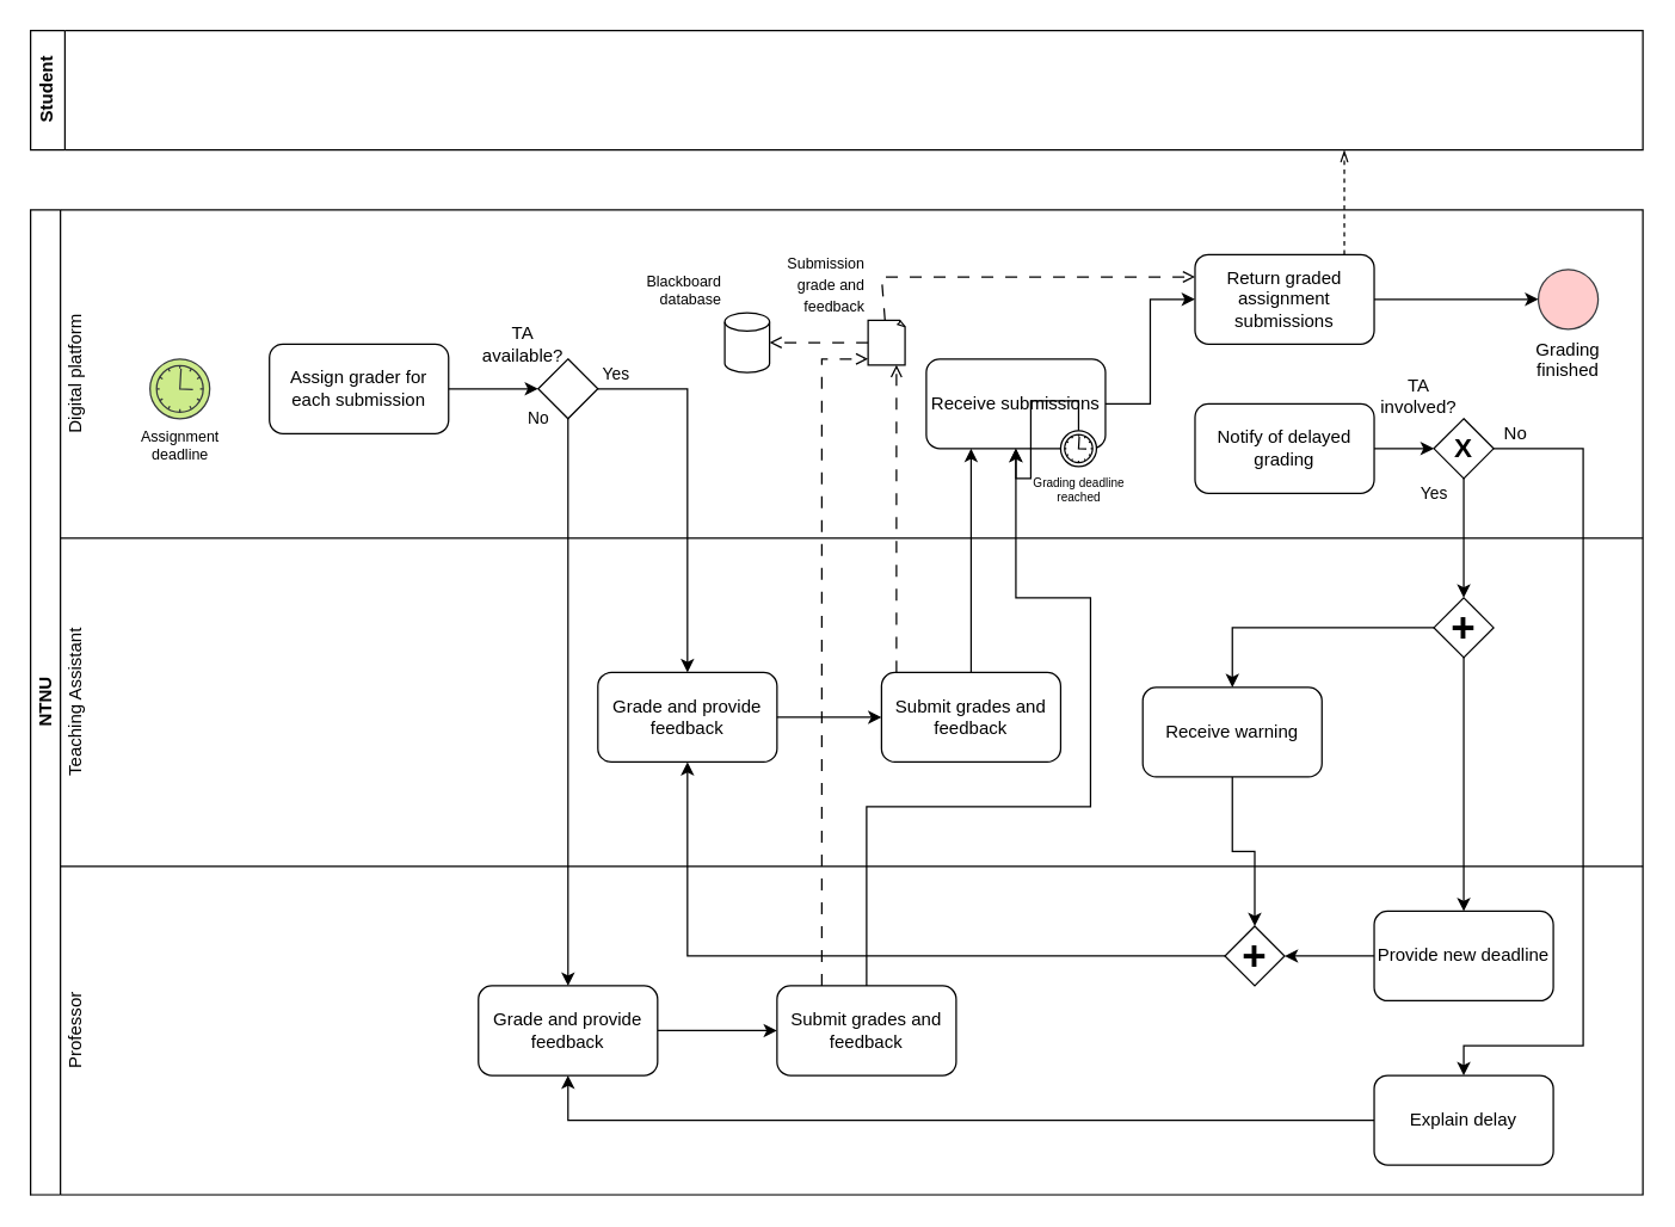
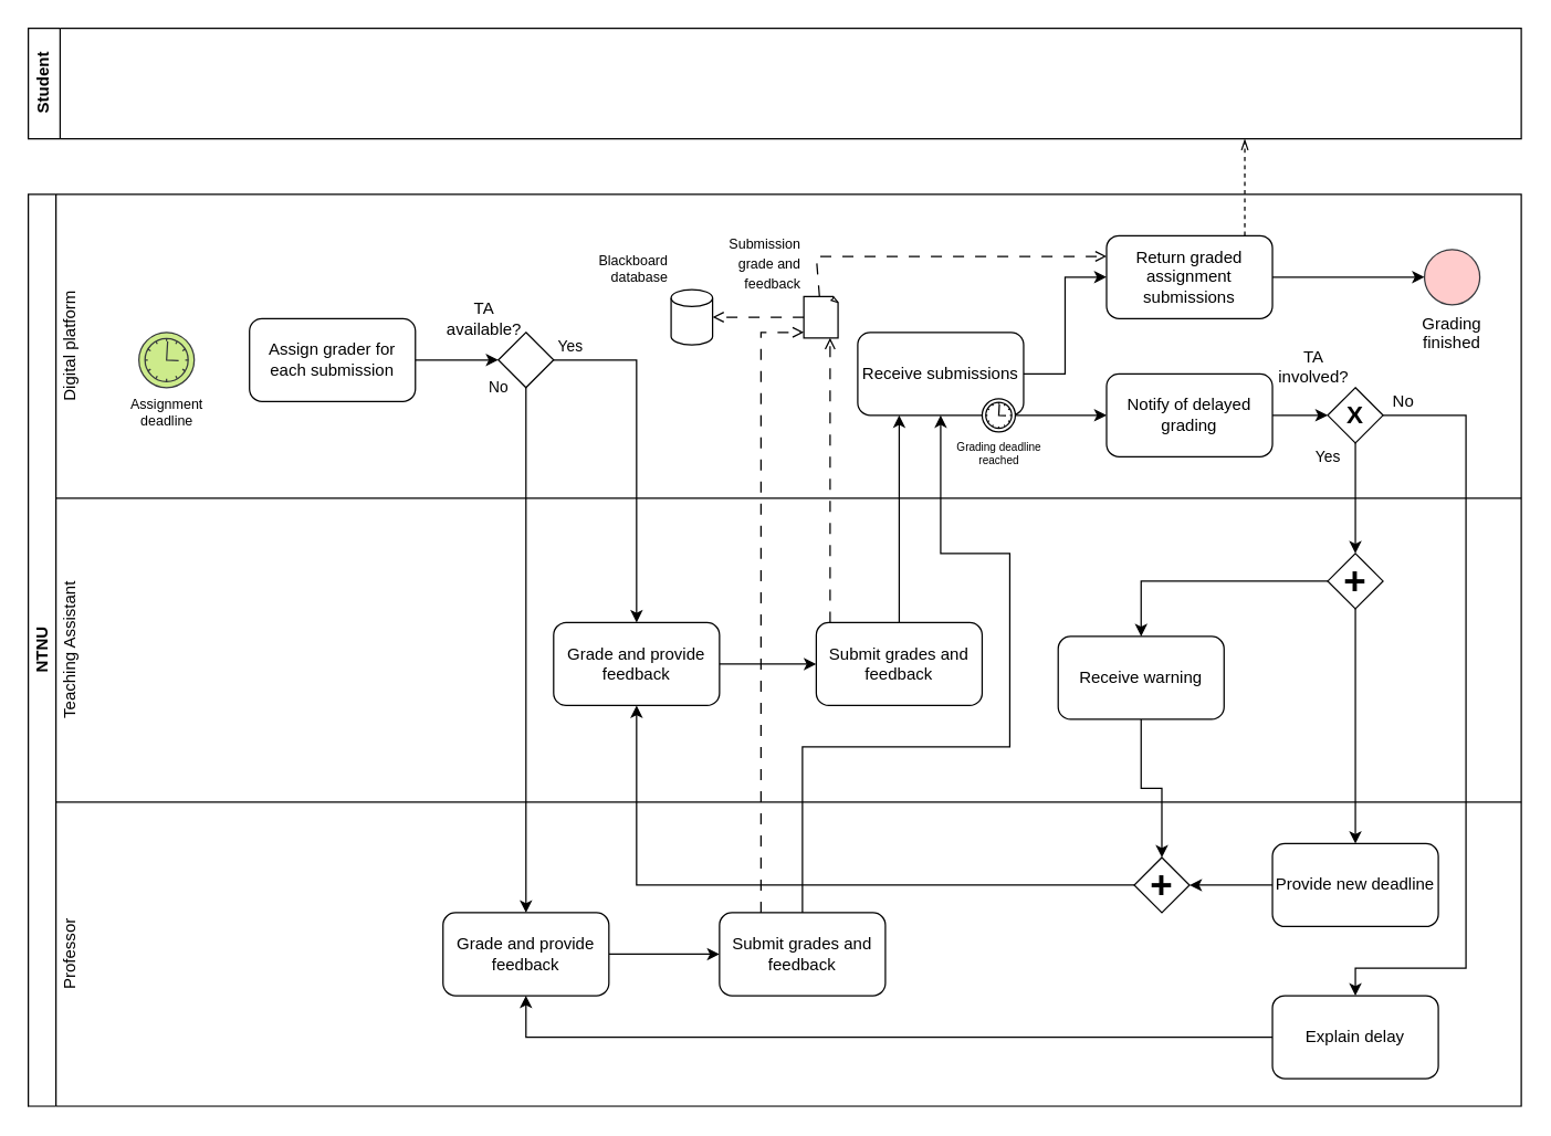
  <mxCell id="0" />
  <mxCell id="1" parent="0" />
  <mxCell id="2" value="Student" style="swimlane;horizontal=0;whiteSpace=wrap;html=1;" parent="1" vertex="1"><mxGeometry x="20" y="20" width="1080" height="80" as="geometry" /></mxCell>
  <mxCell id="3" value="Digital platform" style="swimlane;horizontal=0;whiteSpace=wrap;html=1;startSize=20;fontStyle=0;strokeColor=none;" parent="1" vertex="1"><mxGeometry x="40" y="140" width="1060" height="220" as="geometry" /></mxCell>
  <mxCell id="4" style="edgeStyle=orthogonalEdgeStyle;rounded=0;orthogonalLoop=1;jettySize=auto;html=1;dashed=1;endArrow=openThin;endFill=0;" parent="3" source="14" edge="1"><mxGeometry relative="1" as="geometry"><mxPoint x="860" y="-40" as="targetPoint" /><Array as="points"><mxPoint x="860" y="-40" /></Array></mxGeometry></mxCell>
  <mxCell id="5" value="" style="edgeStyle=orthogonalEdgeStyle;rounded=0;orthogonalLoop=1;jettySize=auto;html=1;" parent="3" source="6" target="8" edge="1"><mxGeometry relative="1" as="geometry" /></mxCell>
  <mxCell id="6" value="Assign grader for each submission" style="rounded=1;whiteSpace=wrap;html=1;" parent="3" vertex="1"><mxGeometry x="140" y="90" width="120" height="60" as="geometry" /></mxCell>
  <mxCell id="7" value="&lt;div style=&quot;font-size: 10px;&quot;&gt;Assignment&lt;/div&gt;&lt;div style=&quot;font-size: 10px;&quot;&gt;deadline&lt;br style=&quot;font-size: 10px;&quot;&gt;&lt;/div&gt;" style="points=[[0.145,0.145,0],[0.5,0,0],[0.855,0.145,0],[1,0.5,0],[0.855,0.855,0],[0.5,1,0],[0.145,0.855,0],[0,0.5,0]];shape=mxgraph.bpmn.event;html=1;verticalLabelPosition=bottom;labelBackgroundColor=#ffffff;verticalAlign=top;align=center;perimeter=ellipsePerimeter;outlineConnect=0;aspect=fixed;outline=standard;symbol=timer;fillColor=#cdeb8b;strokeColor=#36393d;fontSize=10;" parent="3" vertex="1"><mxGeometry x="60" y="100" width="40" height="40" as="geometry" /></mxCell>
  <mxCell id="8" value="" style="rhombus;whiteSpace=wrap;html=1;aspect=fixed;labelPosition=left;verticalLabelPosition=top;align=right;verticalAlign=bottom;" parent="3" vertex="1"><mxGeometry x="320" y="100" width="40" height="40" as="geometry" /></mxCell>
  <mxCell id="9" value="" style="edgeStyle=orthogonalEdgeStyle;rounded=0;orthogonalLoop=1;jettySize=auto;html=1;" parent="3" source="13" target="15" edge="1"><mxGeometry relative="1" as="geometry" /></mxCell>
  <mxCell id="10" value="TA involved?" style="text;strokeColor=none;align=center;fillColor=none;html=1;verticalAlign=middle;whiteSpace=wrap;rounded=0;" parent="3" vertex="1"><mxGeometry x="880" y="110" width="60" height="30" as="geometry" /></mxCell>
  <mxCell id="11" value="No" style="text;strokeColor=none;align=center;fillColor=none;html=1;verticalAlign=middle;whiteSpace=wrap;rounded=0;" parent="3" vertex="1"><mxGeometry x="960" y="140" width="30" height="20" as="geometry" /></mxCell>
  <mxCell id="12" value="TA available?" style="text;strokeColor=none;align=center;fillColor=none;html=1;verticalAlign=middle;whiteSpace=wrap;rounded=0;" parent="3" vertex="1"><mxGeometry x="280" y="75" width="60" height="30" as="geometry" /></mxCell>
  <mxCell id="13" value="Notify  of delayed grading" style="rounded=1;whiteSpace=wrap;html=1;" parent="3" vertex="1"><mxGeometry x="760" y="130" width="120" height="60" as="geometry" /></mxCell>
  <mxCell id="14" value="Return graded assignment submissions" style="rounded=1;whiteSpace=wrap;html=1;" parent="3" vertex="1"><mxGeometry x="760" y="30" width="120" height="60" as="geometry" /></mxCell>
  <mxCell id="15" value="&lt;font size=&quot;1&quot;&gt;&lt;b style=&quot;font-size: 18px;&quot;&gt;X&lt;/b&gt;&lt;/font&gt;" style="rhombus;whiteSpace=wrap;html=1;aspect=fixed;labelPosition=center;verticalLabelPosition=middle;align=center;verticalAlign=middle;" parent="3" vertex="1"><mxGeometry x="920" y="140" width="40" height="40" as="geometry" /></mxCell>
  <mxCell id="16" value="&lt;b style=&quot;font-size: 28px;&quot;&gt;&lt;font style=&quot;font-size: 28px;&quot;&gt;+&lt;/font&gt;&lt;/b&gt;" style="rhombus;whiteSpace=wrap;html=1;aspect=fixed;labelPosition=center;verticalLabelPosition=middle;align=center;verticalAlign=middle;fontSize=28;" parent="3" vertex="1"><mxGeometry x="920" y="260" width="40" height="40" as="geometry" /></mxCell>
  <mxCell id="17" value="Yes" style="edgeStyle=orthogonalEdgeStyle;rounded=0;orthogonalLoop=1;jettySize=auto;html=1;entryX=0.5;entryY=0;entryDx=0;entryDy=0;endArrow=classic;endFill=1;exitX=0.5;exitY=1;exitDx=0;exitDy=0;" parent="3" source="15" target="16" edge="1"><mxGeometry x="-0.75" y="-20" relative="1" as="geometry"><mxPoint x="1040" y="190" as="sourcePoint" /><mxPoint x="940" y="260" as="targetPoint" /><Array as="points"><mxPoint x="940" y="230" /><mxPoint x="940" y="230" /></Array><mxPoint as="offset" /></mxGeometry></mxCell>
  <mxCell id="18" value="Teaching Assistant" style="swimlane;horizontal=0;whiteSpace=wrap;html=1;fontStyle=0;startSize=20;strokeColor=none;" parent="1" vertex="1"><mxGeometry x="40" y="360" width="1060" height="220" as="geometry" /></mxCell>
  <mxCell id="19" value="Grade and provide feedback" style="rounded=1;whiteSpace=wrap;html=1;" parent="18" vertex="1"><mxGeometry x="360" y="90" width="120" height="60" as="geometry" /></mxCell>
  <mxCell id="20" value="Submit grades and feedback" style="rounded=1;whiteSpace=wrap;html=1;" parent="18" vertex="1"><mxGeometry x="550" y="90" width="120" height="60" as="geometry" /></mxCell>
  <mxCell id="21" value="Receive submissions" style="rounded=1;whiteSpace=wrap;html=1;" parent="18" vertex="1"><mxGeometry x="580" y="-120" width="120" height="60" as="geometry" /></mxCell>
  <mxCell id="22" value="&lt;div style=&quot;font-size: 8px;&quot;&gt;Grading deadline&lt;/div&gt;&lt;div style=&quot;font-size: 8px;&quot;&gt;reached&lt;br style=&quot;font-size: 8px;&quot;&gt;&lt;/div&gt;" style="points=[[0.145,0.145,0],[0.5,0,0],[0.855,0.145,0],[1,0.5,0],[0.855,0.855,0],[0.5,1,0],[0.145,0.855,0],[0,0.5,0]];shape=mxgraph.bpmn.event;html=1;verticalLabelPosition=bottom;labelBackgroundColor=none;verticalAlign=top;align=center;perimeter=ellipsePerimeter;outlineConnect=0;aspect=fixed;outline=standard;symbol=timer;fontSize=8;" parent="18" vertex="1"><mxGeometry x="670" y="-72" width="24" height="24" as="geometry" /></mxCell>
  <mxCell id="23" value="&lt;font style=&quot;font-size: 10px;&quot;&gt;Submission grade and feedback&lt;/font&gt;" style="whiteSpace=wrap;html=1;shape=mxgraph.basic.document;labelPosition=left;verticalLabelPosition=top;align=right;verticalAlign=bottom;" parent="18" vertex="1"><mxGeometry x="541" y="-146" width="25" height="30" as="geometry" /></mxCell>
  <mxCell id="24" value="" style="edgeStyle=orthogonalEdgeStyle;rounded=0;orthogonalLoop=1;jettySize=auto;html=1;" parent="18" source="19" target="20" edge="1"><mxGeometry relative="1" as="geometry" /></mxCell>
  <mxCell id="25" style="edgeStyle=orthogonalEdgeStyle;rounded=0;orthogonalLoop=1;jettySize=auto;html=1;entryX=0.25;entryY=1;entryDx=0;entryDy=0;endArrow=classic;endFill=1;exitX=0.5;exitY=0;exitDx=0;exitDy=0;" parent="18" source="20" target="21" edge="1"><mxGeometry relative="1" as="geometry"><Array as="points"><mxPoint x="610" y="-30" /><mxPoint x="610" y="-30" /></Array></mxGeometry></mxCell>
  <mxCell id="26" style="rounded=0;orthogonalLoop=1;jettySize=auto;html=1;dashed=1;endArrow=open;endFill=0;dashPattern=8 8;" parent="18" edge="1"><mxGeometry relative="1" as="geometry"><mxPoint x="560" y="90" as="sourcePoint" /><mxPoint x="560" y="-116" as="targetPoint" /><Array as="points" /></mxGeometry></mxCell>
  <mxCell id="27" value="Professor" style="swimlane;horizontal=0;whiteSpace=wrap;html=1;fontStyle=0;startSize=20;strokeColor=none;" parent="1" vertex="1"><mxGeometry x="40" y="580" width="1060" height="220" as="geometry" /></mxCell>
  <mxCell id="28" value="" style="edgeStyle=orthogonalEdgeStyle;rounded=0;orthogonalLoop=1;jettySize=auto;html=1;" parent="27" source="30" target="29" edge="1"><mxGeometry relative="1" as="geometry" /></mxCell>
  <mxCell id="29" value="Submit grades and feedback" style="rounded=1;whiteSpace=wrap;html=1;" parent="27" vertex="1"><mxGeometry x="480" y="80" width="120" height="60" as="geometry" /></mxCell>
  <mxCell id="30" value="Grade and provide feedback" style="rounded=1;whiteSpace=wrap;html=1;" parent="27" vertex="1"><mxGeometry x="280" y="80" width="120" height="60" as="geometry" /></mxCell>
  <mxCell id="31" value="Provide new deadline" style="rounded=1;whiteSpace=wrap;html=1;" parent="27" vertex="1"><mxGeometry x="880" y="30" width="120" height="60" as="geometry" /></mxCell>
  <mxCell id="32" value="No" style="edgeStyle=orthogonalEdgeStyle;rounded=0;orthogonalLoop=1;jettySize=auto;html=1;entryX=0.5;entryY=0;entryDx=0;entryDy=0;endArrow=classic;endFill=1;exitX=0.5;exitY=1;exitDx=0;exitDy=0;" parent="1" source="8" target="30" edge="1"><mxGeometry x="-1" y="-20" relative="1" as="geometry"><Array as="points"><mxPoint x="380" y="620" /><mxPoint x="380" y="620" /></Array><mxPoint as="offset" /><mxPoint x="380" y="560" as="targetPoint" /></mxGeometry></mxCell>
  <mxCell id="33" style="edgeStyle=orthogonalEdgeStyle;rounded=0;orthogonalLoop=1;jettySize=auto;html=1;entryX=0.5;entryY=1;entryDx=0;entryDy=0;endArrow=classic;endFill=1;exitX=0.5;exitY=0;exitDx=0;exitDy=0;" parent="1" source="29" target="21" edge="1"><mxGeometry relative="1" as="geometry"><Array as="points"><mxPoint x="580" y="540" /><mxPoint x="730" y="540" /><mxPoint x="730" y="400" /><mxPoint x="680" y="400" /></Array></mxGeometry></mxCell>
  <mxCell id="34" style="rounded=0;orthogonalLoop=1;jettySize=auto;html=1;exitX=0.25;exitY=0;exitDx=0;exitDy=0;dashed=1;dashPattern=8 8;endArrow=open;endFill=0;" parent="1" source="29" edge="1"><mxGeometry relative="1" as="geometry"><mxPoint x="581" y="240" as="targetPoint" /><Array as="points"><mxPoint x="550" y="240" /></Array></mxGeometry></mxCell>
  <mxCell id="35" style="edgeStyle=orthogonalEdgeStyle;rounded=0;orthogonalLoop=1;jettySize=auto;html=1;entryX=0.5;entryY=1;entryDx=0;entryDy=0;exitX=0;exitY=0.5;exitDx=0;exitDy=0;endArrow=classic;endFill=1;" parent="1" source="47" target="19" edge="1"><mxGeometry relative="1" as="geometry"><Array as="points"><mxPoint x="460" y="640" /></Array></mxGeometry></mxCell>
  <mxCell id="36" style="edgeStyle=orthogonalEdgeStyle;rounded=0;orthogonalLoop=1;jettySize=auto;html=1;entryX=0;entryY=0.5;entryDx=0;entryDy=0;" parent="1" source="21" target="14" edge="1"><mxGeometry relative="1" as="geometry" /></mxCell>
- <mxCell id="37" style="edgeStyle=orthogonalEdgeStyle;rounded=0;orthogonalLoop=1;jettySize=auto;html=1;" parent="1" source="22" target="21" edge="1"><mxGeometry relative="1" as="geometry" /></mxCell>
+ <mxCell id="37" style="edgeStyle=orthogonalEdgeStyle;rounded=0;orthogonalLoop=1;jettySize=auto;html=1;entryX=0;entryY=0.5;entryDx=0;entryDy=0;" parent="1" source="22" target="13" edge="1"><mxGeometry relative="1" as="geometry" /></mxCell>
  <mxCell id="38" style="rounded=0;orthogonalLoop=1;jettySize=auto;html=1;entryX=0;entryY=0.25;entryDx=0;entryDy=0;dashed=1;endArrow=open;endFill=0;dashPattern=8 8;" parent="1" source="23" target="14" edge="1"><mxGeometry relative="1" as="geometry"><Array as="points"><mxPoint x="590" y="185" /></Array></mxGeometry></mxCell>
  <mxCell id="39" value="Yes" style="edgeStyle=orthogonalEdgeStyle;rounded=0;orthogonalLoop=1;jettySize=auto;html=1;entryX=0.5;entryY=0;entryDx=0;entryDy=0;endArrow=classic;endFill=1;exitX=1;exitY=0.5;exitDx=0;exitDy=0;" parent="1" source="8" target="19" edge="1"><mxGeometry x="-0.905" y="10" relative="1" as="geometry"><mxPoint as="offset" /><mxPoint x="340" y="260" as="sourcePoint" /><mxPoint x="390" y="360" as="targetPoint" /></mxGeometry></mxCell>
  <mxCell id="40" style="edgeStyle=orthogonalEdgeStyle;rounded=0;orthogonalLoop=1;jettySize=auto;html=1;entryX=0.5;entryY=1;entryDx=0;entryDy=0;" parent="1" source="45" target="30" edge="1"><mxGeometry relative="1" as="geometry" /></mxCell>
  <mxCell id="41" style="edgeStyle=orthogonalEdgeStyle;rounded=0;orthogonalLoop=1;jettySize=auto;html=1;entryX=1;entryY=0.5;entryDx=0;entryDy=0;" parent="1" source="31" target="47" edge="1"><mxGeometry relative="1" as="geometry" /></mxCell>
  <mxCell id="42" style="edgeStyle=orthogonalEdgeStyle;rounded=0;orthogonalLoop=1;jettySize=auto;html=1;entryX=0.5;entryY=0;entryDx=0;entryDy=0;endArrow=classic;endFill=1;exitX=0.5;exitY=1;exitDx=0;exitDy=0;" parent="1" source="16" target="31" edge="1"><mxGeometry relative="1" as="geometry"><Array as="points"><mxPoint x="980" y="490" /><mxPoint x="980" y="490" /></Array></mxGeometry></mxCell>
  <mxCell id="43" value="NTNU" style="swimlane;horizontal=0;whiteSpace=wrap;html=1;startSize=20;" parent="1" vertex="1"><mxGeometry x="20" y="140" width="1080" height="660" as="geometry" /></mxCell>
  <mxCell id="44" value="Grading finished" style="ellipse;whiteSpace=wrap;html=1;aspect=fixed;fillColor=#ffcccc;strokeColor=#36393d;labelPosition=center;verticalLabelPosition=bottom;align=center;verticalAlign=top;" parent="43" vertex="1"><mxGeometry x="1010" y="40" width="40" height="40" as="geometry" /></mxCell>
  <mxCell id="45" value="Explain delay" style="rounded=1;whiteSpace=wrap;html=1;" parent="43" vertex="1"><mxGeometry x="900" y="580" width="120" height="60" as="geometry" /></mxCell>
  <mxCell id="46" value="Receive warning" style="rounded=1;whiteSpace=wrap;html=1;" parent="43" vertex="1"><mxGeometry x="745" y="320" width="120" height="60" as="geometry" /></mxCell>
  <mxCell id="47" value="&lt;b style=&quot;font-size: 28px;&quot;&gt;+&lt;/b&gt;" style="rhombus;whiteSpace=wrap;html=1;aspect=fixed;fontSize=28;" parent="43" vertex="1"><mxGeometry x="800" y="480" width="40" height="40" as="geometry" /></mxCell>
  <mxCell id="48" style="edgeStyle=orthogonalEdgeStyle;rounded=0;orthogonalLoop=1;jettySize=auto;html=1;entryX=0.5;entryY=0;entryDx=0;entryDy=0;endArrow=classic;endFill=1;" parent="43" source="46" target="47" edge="1"><mxGeometry relative="1" as="geometry" /></mxCell>
  <mxCell id="49" value="Blackboard database" style="shape=cylinder3;whiteSpace=wrap;html=1;boundedLbl=1;backgroundOutline=1;size=6.111;aspect=fixed;labelPosition=left;verticalLabelPosition=top;align=right;verticalAlign=bottom;fontSize=10;" parent="43" vertex="1"><mxGeometry x="465" y="69" width="30" height="40" as="geometry" /></mxCell>
  <mxCell id="50" value="" style="endArrow=none;html=1;rounded=0;strokeColor=#FFFFFF;" edge="1" parent="43"><mxGeometry width="50" height="50" relative="1" as="geometry"><mxPoint y="661" as="sourcePoint" /><mxPoint x="1082" y="661" as="targetPoint" /></mxGeometry></mxCell>
  <mxCell id="51" value="" style="edgeStyle=orthogonalEdgeStyle;rounded=0;orthogonalLoop=1;jettySize=auto;html=1;" parent="1" source="14" target="44" edge="1"><mxGeometry relative="1" as="geometry" /></mxCell>
  <mxCell id="52" style="edgeStyle=orthogonalEdgeStyle;rounded=0;orthogonalLoop=1;jettySize=auto;html=1;entryX=0.5;entryY=0;entryDx=0;entryDy=0;exitX=1;exitY=0.5;exitDx=0;exitDy=0;endArrow=classic;endFill=1;" parent="1" source="15" target="45" edge="1"><mxGeometry relative="1" as="geometry"><mxPoint x="1140" y="320" as="sourcePoint" /><Array as="points"><mxPoint x="1060" y="300" /><mxPoint x="1060" y="700" /><mxPoint x="980" y="700" /></Array></mxGeometry></mxCell>
  <mxCell id="53" value="" style="edgeStyle=orthogonalEdgeStyle;rounded=0;orthogonalLoop=1;jettySize=auto;html=1;entryX=0.5;entryY=0;entryDx=0;entryDy=0;endArrow=classic;endFill=1;exitX=0;exitY=0.5;exitDx=0;exitDy=0;" parent="1" source="16" target="46" edge="1"><mxGeometry x="-1" y="-90" relative="1" as="geometry"><mxPoint as="offset" /></mxGeometry></mxCell>
  <mxCell id="54" value="" style="endArrow=none;html=1;rounded=0;entryX=0;entryY=0;entryDx=0;entryDy=0;exitX=1;exitY=0;exitDx=0;exitDy=0;" parent="1" source="18" target="18" edge="1"><mxGeometry width="50" height="50" relative="1" as="geometry"><mxPoint x="390" y="480" as="sourcePoint" /><mxPoint x="440" y="430" as="targetPoint" /></mxGeometry></mxCell>
  <mxCell id="55" value="" style="endArrow=none;html=1;rounded=0;exitX=0;exitY=0;exitDx=0;exitDy=0;" parent="1" source="27" edge="1"><mxGeometry width="50" height="50" relative="1" as="geometry"><mxPoint x="340" y="580" as="sourcePoint" /><mxPoint x="1100" y="580" as="targetPoint" /></mxGeometry></mxCell>
  <mxCell id="56" style="rounded=0;orthogonalLoop=1;jettySize=auto;html=1;entryX=1;entryY=0.5;entryDx=0;entryDy=0;entryPerimeter=0;dashed=1;endArrow=open;endFill=0;exitX=0;exitY=0.5;exitDx=0;exitDy=0;exitPerimeter=0;dashPattern=8 8;" parent="1" source="23" target="49" edge="1"><mxGeometry relative="1" as="geometry"><mxPoint x="560" y="500" as="sourcePoint" /><mxPoint x="493" y="345" as="targetPoint" /></mxGeometry></mxCell>
